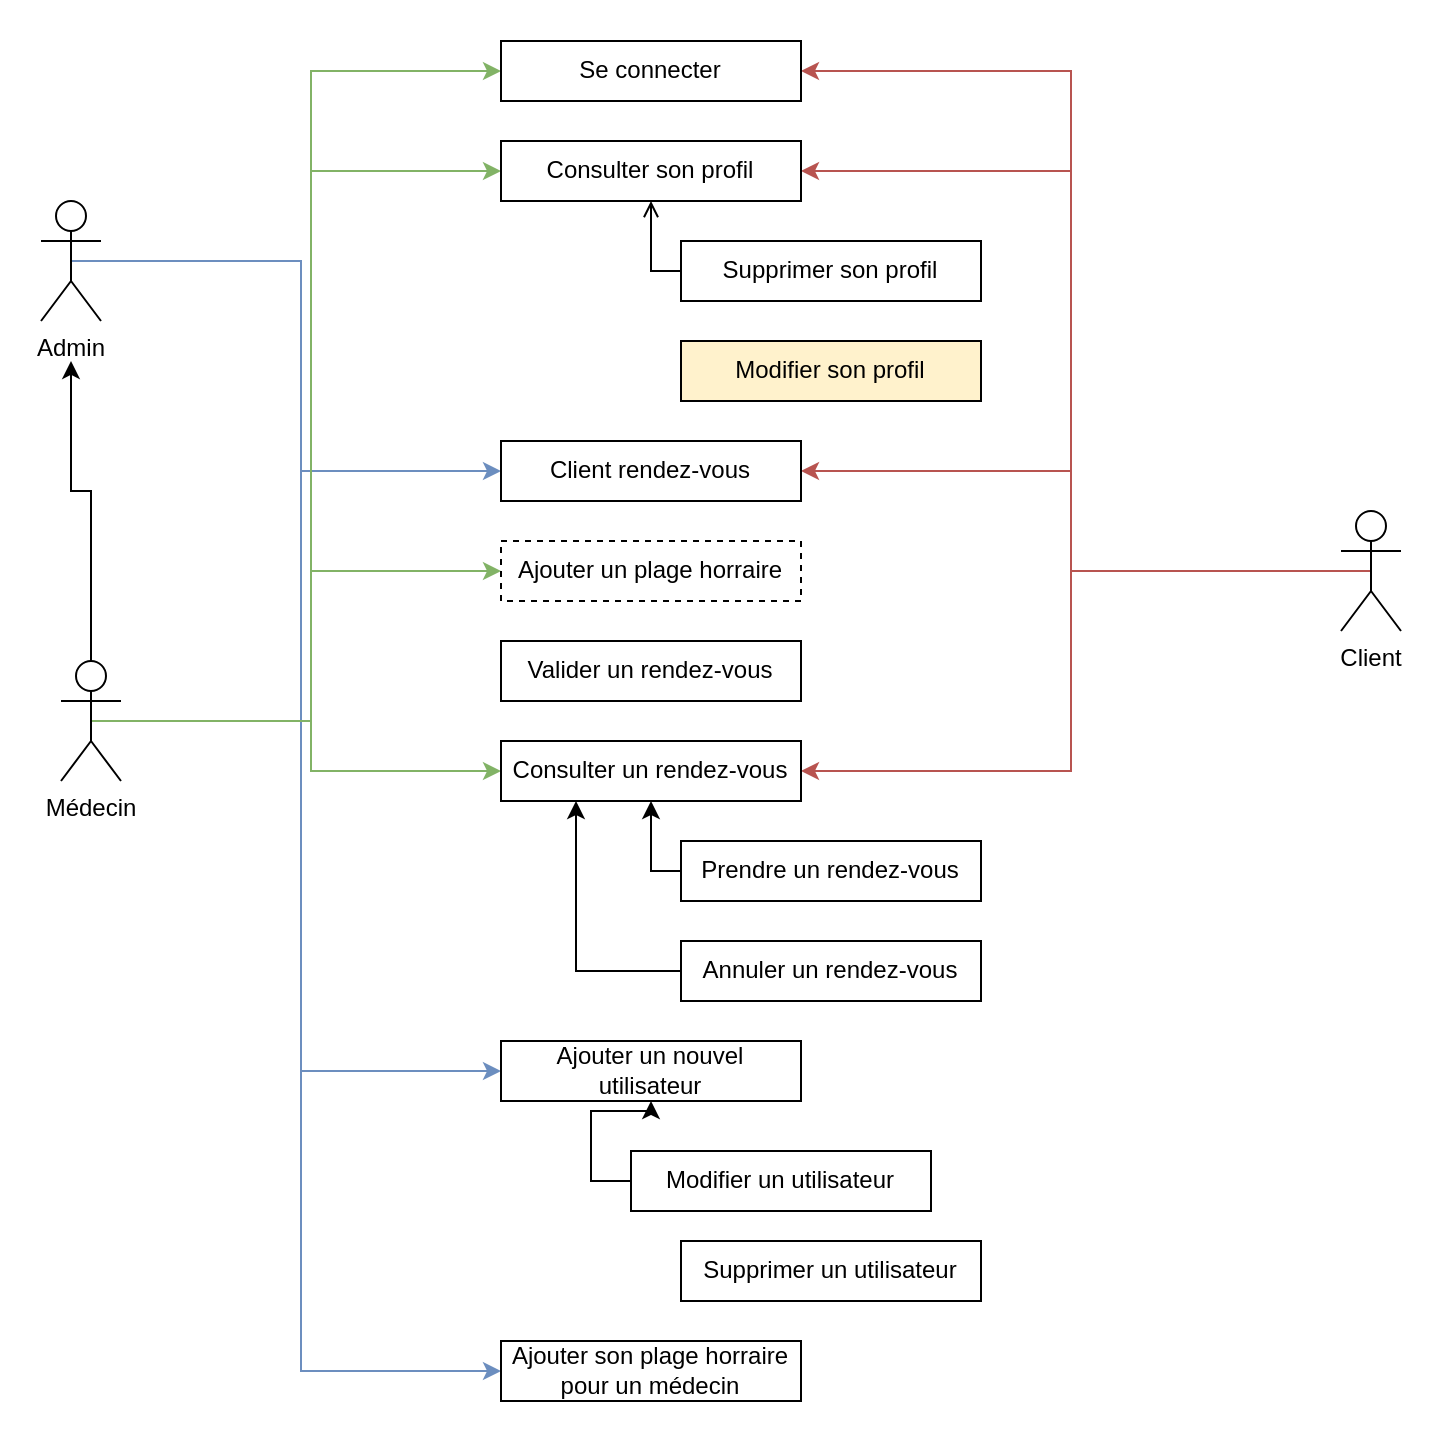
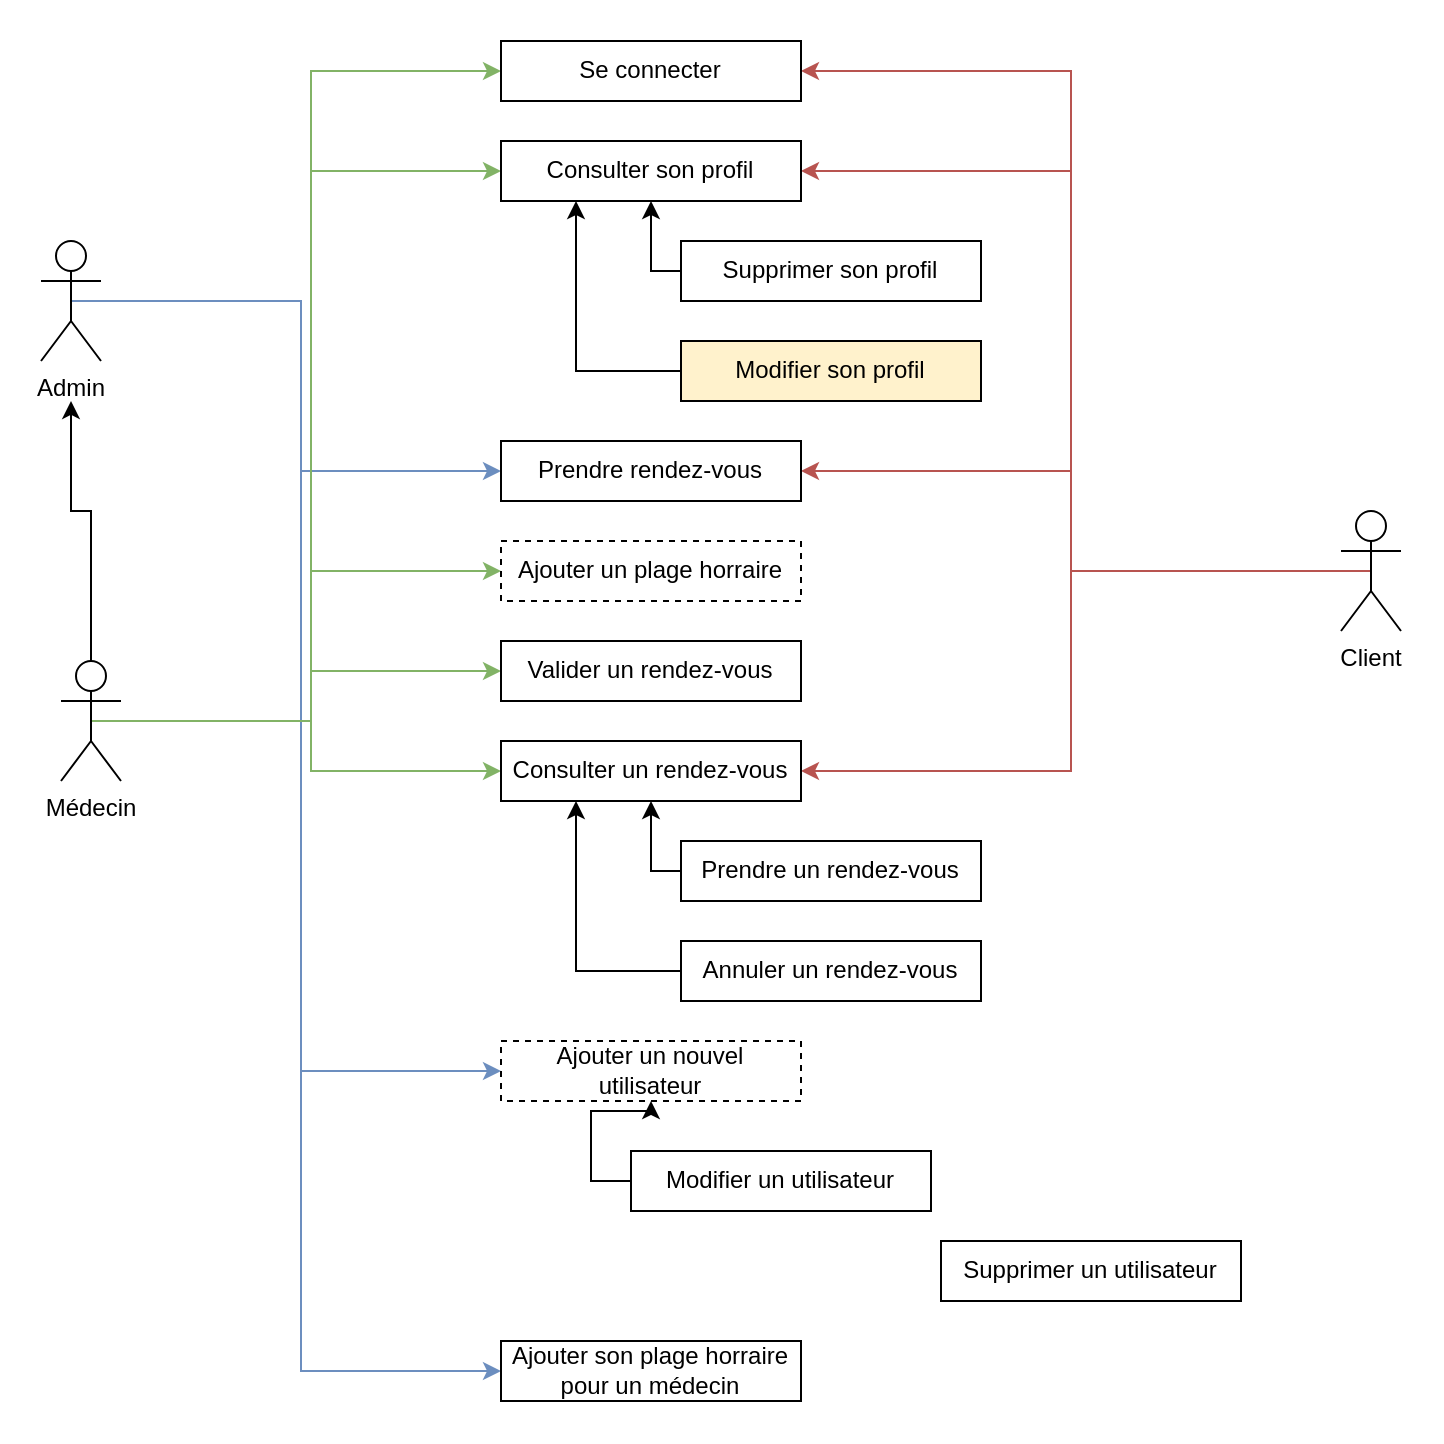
  <mxCell id="0" />
  <mxCell id="1" parent="0" />
  <mxCell id="2" style="edgeStyle=orthogonalEdgeStyle;rounded=0;orthogonalLoop=1;jettySize=auto;html=1;exitX=0.5;exitY=0.5;exitDx=0;exitDy=0;exitPerimeter=0;entryX=0;entryY=0.5;entryDx=0;entryDy=0;fillColor=#dae8fc;strokeColor=#6c8ebf;" parent="1" source="9" target="32" edge="1"><mxGeometry relative="1" as="geometry" /></mxCell>
  <mxCell id="3" style="edgeStyle=orthogonalEdgeStyle;rounded=0;orthogonalLoop=1;jettySize=auto;html=1;exitX=0.5;exitY=0.5;exitDx=0;exitDy=0;exitPerimeter=0;entryX=0;entryY=0.5;entryDx=0;entryDy=0;fillColor=#dae8fc;strokeColor=#6c8ebf;" parent="1" source="9" target="24" edge="1"><mxGeometry relative="1" as="geometry" /></mxCell>
  <mxCell id="4" style="edgeStyle=orthogonalEdgeStyle;rounded=0;orthogonalLoop=1;jettySize=auto;html=1;exitX=0.5;exitY=0.5;exitDx=0;exitDy=0;exitPerimeter=0;fillColor=#d5e8d4;strokeColor=#82b366;entryX=0;entryY=0.5;entryDx=0;entryDy=0;" parent="1" source="12" target="19" edge="1"><mxGeometry relative="1" as="geometry" /></mxCell>
  <mxCell id="5" style="edgeStyle=orthogonalEdgeStyle;rounded=0;orthogonalLoop=1;jettySize=auto;html=1;exitX=0.5;exitY=0.5;exitDx=0;exitDy=0;exitPerimeter=0;entryX=0;entryY=0.5;entryDx=0;entryDy=0;fillColor=#d5e8d4;strokeColor=#82b366;" parent="1" source="12" target="18" edge="1"><mxGeometry relative="1" as="geometry" /></mxCell>
+ <mxCell id="6" style="edgeStyle=orthogonalEdgeStyle;rounded=0;orthogonalLoop=1;jettySize=auto;html=1;exitX=0.5;exitY=0.5;exitDx=0;exitDy=0;exitPerimeter=0;entryX=0;entryY=0.5;entryDx=0;entryDy=0;fillColor=#d5e8d4;strokeColor=#82b366;" parent="1" source="12" target="26" edge="1"><mxGeometry relative="1" as="geometry" /></mxCell>
  <mxCell id="7" style="edgeStyle=orthogonalEdgeStyle;rounded=0;orthogonalLoop=1;jettySize=auto;html=1;exitX=0.5;exitY=0.5;exitDx=0;exitDy=0;exitPerimeter=0;entryX=0;entryY=0.5;entryDx=0;entryDy=0;fillColor=#d5e8d4;strokeColor=#82b366;" parent="1" source="12" target="27" edge="1"><mxGeometry relative="1" as="geometry" /></mxCell>
  <mxCell id="8" style="edgeStyle=orthogonalEdgeStyle;rounded=0;orthogonalLoop=1;jettySize=auto;html=1;exitX=0.5;exitY=0.5;exitDx=0;exitDy=0;exitPerimeter=0;entryX=0;entryY=0.5;entryDx=0;entryDy=0;fillColor=#dae8fc;strokeColor=#6c8ebf;" parent="1" source="9" target="33" edge="1"><mxGeometry relative="1" as="geometry" /></mxCell>
- <mxCell id="9" value="Admin" style="shape=umlActor;verticalLabelPosition=bottom;labelBackgroundColor=#ffffff;verticalAlign=top;html=1;outlineConnect=0;" parent="1" vertex="1"><mxGeometry x="20" y="100" width="30" height="60" as="geometry" /></mxCell>
+ <mxCell id="9" value="Admin" style="shape=umlActor;verticalLabelPosition=bottom;labelBackgroundColor=#ffffff;verticalAlign=top;html=1;outlineConnect=0;" parent="1" vertex="1"><mxGeometry x="20" y="120" width="30" height="60" as="geometry" /></mxCell>
  <mxCell id="10" style="edgeStyle=orthogonalEdgeStyle;rounded=0;orthogonalLoop=1;jettySize=auto;html=1;exitX=0.5;exitY=0;exitDx=0;exitDy=0;exitPerimeter=0;entryX=0.5;entryY=1.333;entryDx=0;entryDy=0;entryPerimeter=0;" parent="1" source="12" target="9" edge="1"><mxGeometry relative="1" as="geometry" /></mxCell>
  <mxCell id="11" style="edgeStyle=orthogonalEdgeStyle;rounded=0;orthogonalLoop=1;jettySize=auto;html=1;exitX=0.5;exitY=0.5;exitDx=0;exitDy=0;exitPerimeter=0;entryX=0;entryY=0.5;entryDx=0;entryDy=0;fillColor=#d5e8d4;strokeColor=#82b366;" edge="1" parent="1" source="12" target="25"><mxGeometry relative="1" as="geometry"><mxPoint x="200" y="293" as="targetPoint" /></mxGeometry></mxCell>
  <mxCell id="12" value="Médecin" style="shape=umlActor;verticalLabelPosition=bottom;labelBackgroundColor=#ffffff;verticalAlign=top;html=1;outlineConnect=0;" parent="1" vertex="1"><mxGeometry x="30" y="330" width="30" height="60" as="geometry" /></mxCell>
  <mxCell id="13" style="edgeStyle=orthogonalEdgeStyle;rounded=0;orthogonalLoop=1;jettySize=auto;html=1;exitX=0.5;exitY=0.5;exitDx=0;exitDy=0;exitPerimeter=0;entryX=1;entryY=0.5;entryDx=0;entryDy=0;fillColor=#f8cecc;strokeColor=#b85450;" parent="1" source="17" target="24" edge="1"><mxGeometry relative="1" as="geometry" /></mxCell>
  <mxCell id="14" style="edgeStyle=orthogonalEdgeStyle;rounded=0;orthogonalLoop=1;jettySize=auto;html=1;exitX=0.5;exitY=0.5;exitDx=0;exitDy=0;exitPerimeter=0;entryX=1;entryY=0.5;entryDx=0;entryDy=0;fillColor=#f8cecc;strokeColor=#b85450;" parent="1" source="17" target="19" edge="1"><mxGeometry relative="1" as="geometry" /></mxCell>
  <mxCell id="15" style="edgeStyle=orthogonalEdgeStyle;rounded=0;orthogonalLoop=1;jettySize=auto;html=1;exitX=0.5;exitY=0.5;exitDx=0;exitDy=0;exitPerimeter=0;entryX=1;entryY=0.5;entryDx=0;entryDy=0;fillColor=#f8cecc;strokeColor=#b85450;" parent="1" source="17" target="18" edge="1"><mxGeometry relative="1" as="geometry" /></mxCell>
  <mxCell id="16" style="edgeStyle=orthogonalEdgeStyle;rounded=0;orthogonalLoop=1;jettySize=auto;html=1;exitX=0.5;exitY=0.5;exitDx=0;exitDy=0;exitPerimeter=0;entryX=1;entryY=0.5;entryDx=0;entryDy=0;fillColor=#f8cecc;strokeColor=#b85450;" parent="1" source="17" target="27" edge="1"><mxGeometry relative="1" as="geometry" /></mxCell>
  <mxCell id="17" value="Client" style="shape=umlActor;verticalLabelPosition=bottom;labelBackgroundColor=#ffffff;verticalAlign=top;html=1;outlineConnect=0;" parent="1" vertex="1"><mxGeometry x="670" y="255" width="30" height="60" as="geometry" /></mxCell>
  <mxCell id="18" value="Se connecter" style="rounded=0;whiteSpace=wrap;html=1;" parent="1" vertex="1"><mxGeometry x="250" y="20" width="150" height="30" as="geometry" /></mxCell>
  <mxCell id="19" value="Consulter son profil" style="rounded=0;whiteSpace=wrap;html=1;" parent="1" vertex="1"><mxGeometry x="250" y="70" width="150" height="30" as="geometry" /></mxCell>
+ <mxCell id="20" style="edgeStyle=orthogonalEdgeStyle;rounded=0;orthogonalLoop=1;jettySize=auto;html=1;exitX=0;exitY=0.5;exitDx=0;exitDy=0;entryX=0.25;entryY=1;entryDx=0;entryDy=0;" parent="1" source="21" target="19" edge="1"><mxGeometry relative="1" as="geometry" /></mxCell>
  <mxCell id="21" value="Modifier son profil" style="rounded=0;whiteSpace=wrap;html=1;fillColor=#fff2cc;" parent="1" vertex="1"><mxGeometry x="340" y="170" width="150" height="30" as="geometry" /></mxCell>
- <mxCell id="22" style="edgeStyle=orthogonalEdgeStyle;rounded=0;orthogonalLoop=1;jettySize=auto;html=1;exitX=0;exitY=0.5;exitDx=0;exitDy=0;entryX=0.5;entryY=1;entryDx=0;entryDy=0;endArrow=open;" parent="1" source="23" target="19" edge="1"><mxGeometry relative="1" as="geometry" /></mxCell>
+ <mxCell id="22" style="edgeStyle=orthogonalEdgeStyle;rounded=0;orthogonalLoop=1;jettySize=auto;html=1;exitX=0;exitY=0.5;exitDx=0;exitDy=0;entryX=0.5;entryY=1;entryDx=0;entryDy=0;" parent="1" source="23" target="19" edge="1"><mxGeometry relative="1" as="geometry" /></mxCell>
  <mxCell id="23" value="Supprimer son profil" style="rounded=0;whiteSpace=wrap;html=1;" parent="1" vertex="1"><mxGeometry x="340" y="120" width="150" height="30" as="geometry" /></mxCell>
- <mxCell id="24" value="Client rendez-vous" style="rounded=0;whiteSpace=wrap;html=1;" parent="1" vertex="1"><mxGeometry x="250" y="220" width="150" height="30" as="geometry" /></mxCell>
+ <mxCell id="24" value="Prendre rendez-vous" style="rounded=0;whiteSpace=wrap;html=1;" parent="1" vertex="1"><mxGeometry x="250" y="220" width="150" height="30" as="geometry" /></mxCell>
  <mxCell id="25" value="Ajouter un plage horraire" style="rounded=0;whiteSpace=wrap;html=1;dashed=1;" parent="1" vertex="1"><mxGeometry x="250" y="270" width="150" height="30" as="geometry" /></mxCell>
  <mxCell id="26" value="Valider un rendez-vous" style="rounded=0;whiteSpace=wrap;html=1;" parent="1" vertex="1"><mxGeometry x="250" y="320" width="150" height="30" as="geometry" /></mxCell>
  <mxCell id="27" value="Consulter un rendez-vous" style="rounded=0;whiteSpace=wrap;html=1;" parent="1" vertex="1"><mxGeometry x="250" y="370" width="150" height="30" as="geometry" /></mxCell>
  <mxCell id="28" style="edgeStyle=orthogonalEdgeStyle;rounded=0;orthogonalLoop=1;jettySize=auto;html=1;exitX=0;exitY=0.5;exitDx=0;exitDy=0;entryX=0.5;entryY=1;entryDx=0;entryDy=0;" parent="1" target="27" edge="1"><mxGeometry relative="1" as="geometry"><mxPoint x="340" y="435" as="sourcePoint" /><Array as="points"><mxPoint x="325" y="435" /></Array></mxGeometry></mxCell>
  <mxCell id="29" value="Prendre un rendez-vous" style="rounded=0;whiteSpace=wrap;html=1;" parent="1" vertex="1"><mxGeometry x="340" y="420" width="150" height="30" as="geometry" /></mxCell>
  <mxCell id="30" style="edgeStyle=orthogonalEdgeStyle;rounded=0;orthogonalLoop=1;jettySize=auto;html=1;exitX=0;exitY=0.5;exitDx=0;exitDy=0;entryX=0.25;entryY=1;entryDx=0;entryDy=0;" parent="1" target="27" edge="1"><mxGeometry relative="1" as="geometry"><mxPoint x="340" y="485" as="sourcePoint" /><Array as="points"><mxPoint x="288" y="485" /></Array></mxGeometry></mxCell>
  <mxCell id="31" value="Annuler un rendez-vous" style="rounded=0;whiteSpace=wrap;html=1;" parent="1" vertex="1"><mxGeometry x="340" y="470" width="150" height="30" as="geometry" /></mxCell>
- <mxCell id="32" value="Ajouter un nouvel utilisateur" style="rounded=0;whiteSpace=wrap;html=1;" parent="1" vertex="1"><mxGeometry x="250" y="520" width="150" height="30" as="geometry" /></mxCell>
+ <mxCell id="32" value="Ajouter un nouvel utilisateur" style="rounded=0;whiteSpace=wrap;html=1;dashed=1;" parent="1" vertex="1"><mxGeometry x="250" y="520" width="150" height="30" as="geometry" /></mxCell>
  <mxCell id="33" value="Ajouter son plage horraire pour un médecin" style="rounded=0;whiteSpace=wrap;html=1;" parent="1" vertex="1"><mxGeometry x="250" y="670" width="150" height="30" as="geometry" /></mxCell>
  <mxCell id="34" style="edgeStyle=orthogonalEdgeStyle;rounded=0;orthogonalLoop=1;jettySize=auto;html=1;exitX=0;exitY=0.5;exitDx=0;exitDy=0;entryX=0.5;entryY=1;entryDx=0;entryDy=0;" parent="1" source="35" target="32" edge="1"><mxGeometry relative="1" as="geometry" /></mxCell>
  <mxCell id="35" value="Modifier un utilisateur" style="rounded=0;whiteSpace=wrap;html=1;" parent="1" vertex="1"><mxGeometry x="315" y="575" width="150" height="30" as="geometry" /></mxCell>
- <mxCell id="36" value="Supprimer un utilisateur" style="rounded=0;whiteSpace=wrap;html=1;" parent="1" vertex="1"><mxGeometry x="340" y="620" width="150" height="30" as="geometry" /></mxCell>
+ <mxCell id="36" value="Supprimer un utilisateur" style="rounded=0;whiteSpace=wrap;html=1;" parent="1" vertex="1"><mxGeometry x="470" y="620" width="150" height="30" as="geometry" /></mxCell>
